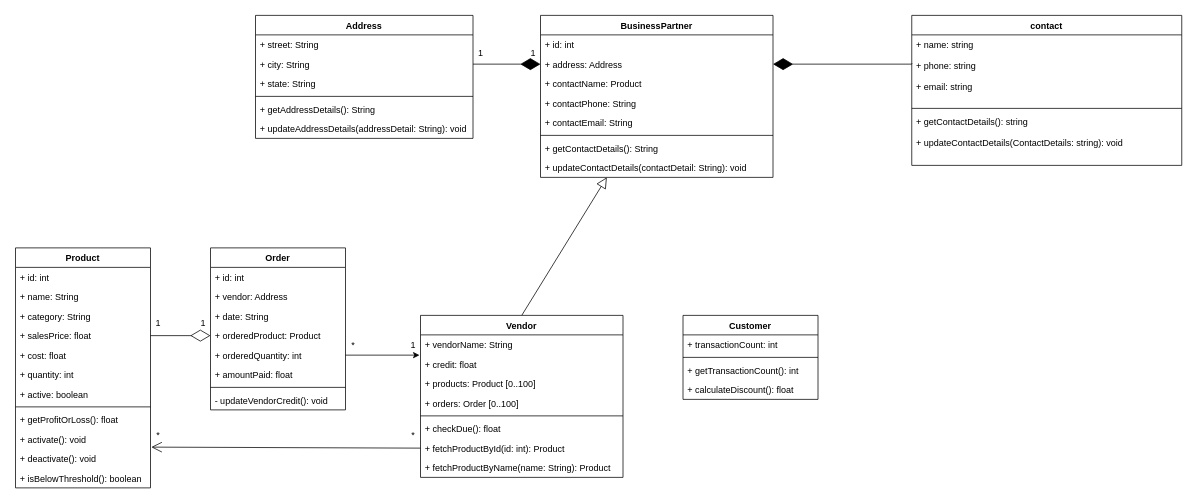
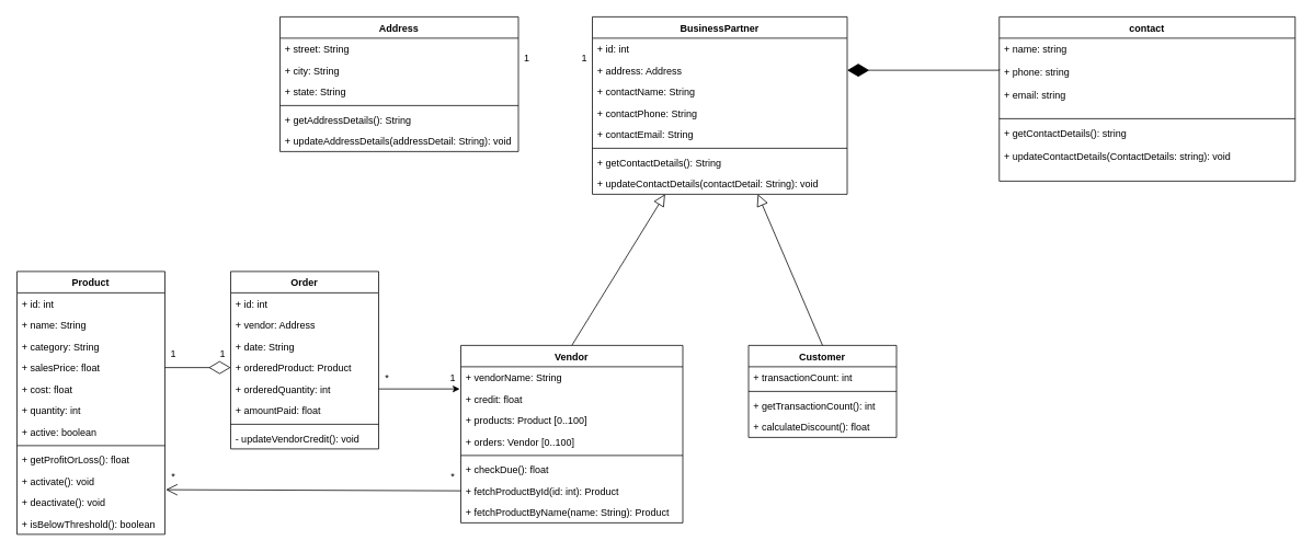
  <mxCell id="0" />
  <mxCell id="1" parent="0" />
  <mxCell id="2" value="Product" style="swimlane;fontStyle=1;align=center;verticalAlign=top;childLayout=stackLayout;horizontal=1;startSize=26;horizontalStack=0;resizeParent=1;resizeParentMax=0;resizeLast=0;collapsible=1;marginBottom=0;" parent="1" vertex="1"><mxGeometry x="20" y="330" width="180" height="320" as="geometry"><mxRectangle x="200" y="120" width="80" height="26" as="alternateBounds" /></mxGeometry></mxCell>
  <mxCell id="3" value="+ id: int" style="text;strokeColor=none;fillColor=none;align=left;verticalAlign=top;spacingLeft=4;spacingRight=4;overflow=hidden;rotatable=0;points=[[0,0.5],[1,0.5]];portConstraint=eastwest;" parent="2" vertex="1"><mxGeometry y="26" width="180" height="26" as="geometry" /></mxCell>
  <mxCell id="4" value="+ name: String" style="text;strokeColor=none;fillColor=none;align=left;verticalAlign=top;spacingLeft=4;spacingRight=4;overflow=hidden;rotatable=0;points=[[0,0.5],[1,0.5]];portConstraint=eastwest;" parent="2" vertex="1"><mxGeometry y="52" width="180" height="26" as="geometry" /></mxCell>
  <mxCell id="5" value="+ category: String" style="text;strokeColor=none;fillColor=none;align=left;verticalAlign=top;spacingLeft=4;spacingRight=4;overflow=hidden;rotatable=0;points=[[0,0.5],[1,0.5]];portConstraint=eastwest;" parent="2" vertex="1"><mxGeometry y="78" width="180" height="26" as="geometry" /></mxCell>
  <mxCell id="6" value="+ salesPrice: float" style="text;strokeColor=none;fillColor=none;align=left;verticalAlign=top;spacingLeft=4;spacingRight=4;overflow=hidden;rotatable=0;points=[[0,0.5],[1,0.5]];portConstraint=eastwest;" parent="2" vertex="1"><mxGeometry y="104" width="180" height="26" as="geometry" /></mxCell>
  <mxCell id="7" value="+ cost: float" style="text;strokeColor=none;fillColor=none;align=left;verticalAlign=top;spacingLeft=4;spacingRight=4;overflow=hidden;rotatable=0;points=[[0,0.5],[1,0.5]];portConstraint=eastwest;" parent="2" vertex="1"><mxGeometry y="130" width="180" height="26" as="geometry" /></mxCell>
  <mxCell id="8" value="+ quantity: int" style="text;strokeColor=none;fillColor=none;align=left;verticalAlign=top;spacingLeft=4;spacingRight=4;overflow=hidden;rotatable=0;points=[[0,0.5],[1,0.5]];portConstraint=eastwest;" parent="2" vertex="1"><mxGeometry y="156" width="180" height="26" as="geometry" /></mxCell>
  <mxCell id="9" value="+ active: boolean" style="text;strokeColor=none;fillColor=none;align=left;verticalAlign=top;spacingLeft=4;spacingRight=4;overflow=hidden;rotatable=0;points=[[0,0.5],[1,0.5]];portConstraint=eastwest;" parent="2" vertex="1"><mxGeometry y="182" width="180" height="26" as="geometry" /></mxCell>
  <mxCell id="10" value="" style="line;strokeWidth=1;fillColor=none;align=left;verticalAlign=middle;spacingTop=-1;spacingLeft=3;spacingRight=3;rotatable=0;labelPosition=right;points=[];portConstraint=eastwest;" parent="2" vertex="1"><mxGeometry y="208" width="180" height="8" as="geometry" /></mxCell>
  <mxCell id="11" value="+ getProfitOrLoss(): float" style="text;strokeColor=none;fillColor=none;align=left;verticalAlign=top;spacingLeft=4;spacingRight=4;overflow=hidden;rotatable=0;points=[[0,0.5],[1,0.5]];portConstraint=eastwest;" parent="2" vertex="1"><mxGeometry y="216" width="180" height="26" as="geometry" /></mxCell>
  <mxCell id="12" value="+ activate(): void" style="text;strokeColor=none;fillColor=none;align=left;verticalAlign=top;spacingLeft=4;spacingRight=4;overflow=hidden;rotatable=0;points=[[0,0.5],[1,0.5]];portConstraint=eastwest;" parent="2" vertex="1"><mxGeometry y="242" width="180" height="26" as="geometry" /></mxCell>
  <mxCell id="13" value="+ deactivate(): void" style="text;strokeColor=none;fillColor=none;align=left;verticalAlign=top;spacingLeft=4;spacingRight=4;overflow=hidden;rotatable=0;points=[[0,0.5],[1,0.5]];portConstraint=eastwest;" parent="2" vertex="1"><mxGeometry y="268" width="180" height="26" as="geometry" /></mxCell>
  <mxCell id="14" value="+ isBelowThreshold(): boolean" style="text;strokeColor=none;fillColor=none;align=left;verticalAlign=top;spacingLeft=4;spacingRight=4;overflow=hidden;rotatable=0;points=[[0,0.5],[1,0.5]];portConstraint=eastwest;" parent="2" vertex="1"><mxGeometry y="294" width="180" height="26" as="geometry" /></mxCell>
  <mxCell id="15" value="" style="endArrow=open;endFill=1;endSize=12;html=1;exitX=0;exitY=0.5;exitDx=0;exitDy=0;entryX=1.006;entryY=-0.09;entryDx=0;entryDy=0;entryPerimeter=0;" parent="1" source="46" target="13" edge="1"><mxGeometry width="160" relative="1" as="geometry"><mxPoint x="270" y="690" as="sourcePoint" /><mxPoint x="182" y="597" as="targetPoint" /></mxGeometry></mxCell>
  <mxCell id="16" value="" style="edgeStyle=elbowEdgeStyle;html=1;endArrow=classic;elbow=vertical;exitX=1;exitY=0.5;exitDx=0;exitDy=0;entryX=-0.005;entryY=0.013;entryDx=0;entryDy=0;entryPerimeter=0;" parent="1" source="63" target="41" edge="1"><mxGeometry width="160" relative="1" as="geometry"><mxPoint x="310" y="750" as="sourcePoint" /><mxPoint x="520" y="459" as="targetPoint" /></mxGeometry></mxCell>
  <mxCell id="17" value="1" style="text;html=1;align=center;verticalAlign=middle;resizable=0;points=[];autosize=1;" parent="1" vertex="1"><mxGeometry x="200" y="420" width="20" height="20" as="geometry" /></mxCell>
  <mxCell id="18" value="1" style="text;html=1;align=center;verticalAlign=middle;resizable=0;points=[];autosize=1;" parent="1" vertex="1"><mxGeometry x="260" y="420" width="20" height="20" as="geometry" /></mxCell>
  <mxCell id="19" value="*" style="text;html=1;align=center;verticalAlign=middle;resizable=0;points=[];autosize=1;" parent="1" vertex="1"><mxGeometry x="200" y="570" width="20" height="20" as="geometry" /></mxCell>
  <mxCell id="20" value="*" style="text;html=1;align=center;verticalAlign=middle;resizable=0;points=[];autosize=1;" parent="1" vertex="1"><mxGeometry x="540" y="570" width="20" height="20" as="geometry" /></mxCell>
  <mxCell id="21" value="*" style="text;html=1;align=center;verticalAlign=middle;resizable=0;points=[];autosize=1;" parent="1" vertex="1"><mxGeometry x="460" y="450" width="20" height="20" as="geometry" /></mxCell>
  <mxCell id="22" value="1" style="text;html=1;align=center;verticalAlign=middle;resizable=0;points=[];autosize=1;" parent="1" vertex="1"><mxGeometry x="540" y="450" width="20" height="20" as="geometry" /></mxCell>
  <mxCell id="23" value="Customer" style="swimlane;fontStyle=1;align=center;verticalAlign=top;childLayout=stackLayout;horizontal=1;startSize=26;horizontalStack=0;resizeParent=1;resizeParentMax=0;resizeLast=0;collapsible=1;marginBottom=0;" parent="1" vertex="1"><mxGeometry x="910" y="420" width="180" height="112" as="geometry"><mxRectangle x="200" y="120" width="80" height="26" as="alternateBounds" /></mxGeometry></mxCell>
  <mxCell id="24" value="+ transactionCount: int" style="text;strokeColor=none;fillColor=none;align=left;verticalAlign=top;spacingLeft=4;spacingRight=4;overflow=hidden;rotatable=0;points=[[0,0.5],[1,0.5]];portConstraint=eastwest;" parent="23" vertex="1"><mxGeometry y="26" width="180" height="26" as="geometry" /></mxCell>
  <mxCell id="25" value="" style="line;strokeWidth=1;fillColor=none;align=left;verticalAlign=middle;spacingTop=-1;spacingLeft=3;spacingRight=3;rotatable=0;labelPosition=right;points=[];portConstraint=eastwest;" parent="23" vertex="1"><mxGeometry y="52" width="180" height="8" as="geometry" /></mxCell>
  <mxCell id="26" value="+ getTransactionCount(): int" style="text;strokeColor=none;fillColor=none;align=left;verticalAlign=top;spacingLeft=4;spacingRight=4;overflow=hidden;rotatable=0;points=[[0,0.5],[1,0.5]];portConstraint=eastwest;" parent="23" vertex="1"><mxGeometry y="60" width="180" height="26" as="geometry" /></mxCell>
  <mxCell id="27" value="+ calculateDiscount(): float" style="text;strokeColor=none;fillColor=none;align=left;verticalAlign=top;spacingLeft=4;spacingRight=4;overflow=hidden;rotatable=0;points=[[0,0.5],[1,0.5]];portConstraint=eastwest;" parent="23" vertex="1"><mxGeometry y="86" width="180" height="26" as="geometry" /></mxCell>
  <mxCell id="28" value="BusinessPartner" style="swimlane;fontStyle=1;align=center;verticalAlign=top;childLayout=stackLayout;horizontal=1;startSize=26;horizontalStack=0;resizeParent=1;resizeParentMax=0;resizeLast=0;collapsible=1;marginBottom=0;" parent="1" vertex="1"><mxGeometry x="720" y="20" width="310" height="216" as="geometry"><mxRectangle x="200" y="120" width="80" height="26" as="alternateBounds" /></mxGeometry></mxCell>
  <mxCell id="29" value="+ id: int" style="text;strokeColor=none;fillColor=none;align=left;verticalAlign=top;spacingLeft=4;spacingRight=4;overflow=hidden;rotatable=0;points=[[0,0.5],[1,0.5]];portConstraint=eastwest;" parent="28" vertex="1"><mxGeometry y="26" width="310" height="26" as="geometry" /></mxCell>
  <mxCell id="30" value="+ address: Address" style="text;strokeColor=none;fillColor=none;align=left;verticalAlign=top;spacingLeft=4;spacingRight=4;overflow=hidden;rotatable=0;points=[[0,0.5],[1,0.5]];portConstraint=eastwest;" parent="28" vertex="1"><mxGeometry y="52" width="310" height="26" as="geometry" /></mxCell>
- <mxCell id="31" value="+ contactName: Product" style="text;strokeColor=none;fillColor=none;align=left;verticalAlign=top;spacingLeft=4;spacingRight=4;overflow=hidden;rotatable=0;points=[[0,0.5],[1,0.5]];portConstraint=eastwest;" parent="28" vertex="1"><mxGeometry y="78" width="310" height="26" as="geometry" /></mxCell>
+ <mxCell id="31" value="+ contactName: String" style="text;strokeColor=none;fillColor=none;align=left;verticalAlign=top;spacingLeft=4;spacingRight=4;overflow=hidden;rotatable=0;points=[[0,0.5],[1,0.5]];portConstraint=eastwest;" parent="28" vertex="1"><mxGeometry y="78" width="310" height="26" as="geometry" /></mxCell>
  <mxCell id="32" value="+ contactPhone: String" style="text;strokeColor=none;fillColor=none;align=left;verticalAlign=top;spacingLeft=4;spacingRight=4;overflow=hidden;rotatable=0;points=[[0,0.5],[1,0.5]];portConstraint=eastwest;" parent="28" vertex="1"><mxGeometry y="104" width="310" height="26" as="geometry" /></mxCell>
  <mxCell id="33" value="+ contactEmail: String" style="text;strokeColor=none;fillColor=none;align=left;verticalAlign=top;spacingLeft=4;spacingRight=4;overflow=hidden;rotatable=0;points=[[0,0.5],[1,0.5]];portConstraint=eastwest;" parent="28" vertex="1"><mxGeometry y="130" width="310" height="26" as="geometry" /></mxCell>
  <mxCell id="34" value="" style="line;strokeWidth=1;fillColor=none;align=left;verticalAlign=middle;spacingTop=-1;spacingLeft=3;spacingRight=3;rotatable=0;labelPosition=right;points=[];portConstraint=eastwest;" parent="28" vertex="1"><mxGeometry y="156" width="310" height="8" as="geometry" /></mxCell>
  <mxCell id="35" value="+ getContactDetails(): String" style="text;strokeColor=none;fillColor=none;align=left;verticalAlign=top;spacingLeft=4;spacingRight=4;overflow=hidden;rotatable=0;points=[[0,0.5],[1,0.5]];portConstraint=eastwest;" parent="28" vertex="1"><mxGeometry y="164" width="310" height="26" as="geometry" /></mxCell>
  <mxCell id="36" value="+ updateContactDetails(contactDetail: String): void" style="text;strokeColor=none;fillColor=none;align=left;verticalAlign=top;spacingLeft=4;spacingRight=4;overflow=hidden;rotatable=0;points=[[0,0.5],[1,0.5]];portConstraint=eastwest;" parent="28" vertex="1"><mxGeometry y="190" width="310" height="26" as="geometry" /></mxCell>
  <mxCell id="37" value="" style="edgeStyle=none;html=1;endSize=12;endArrow=block;endFill=0;exitX=0.5;exitY=0;exitDx=0;exitDy=0;" parent="1" source="39" target="28" edge="1"><mxGeometry width="160" relative="1" as="geometry"><mxPoint x="510" y="260" as="sourcePoint" /><mxPoint x="670" y="260" as="targetPoint" /></mxGeometry></mxCell>
+ <mxCell id="38" value="" style="edgeStyle=none;html=1;endSize=12;endArrow=block;endFill=0;exitX=0.5;exitY=0;exitDx=0;exitDy=0;" parent="1" source="23" target="28" edge="1"><mxGeometry width="160" relative="1" as="geometry"><mxPoint x="685" y="430" as="sourcePoint" /><mxPoint x="857.043" y="350" as="targetPoint" /></mxGeometry></mxCell>
  <mxCell id="39" value="Vendor" style="swimlane;fontStyle=1;align=center;verticalAlign=top;childLayout=stackLayout;horizontal=1;startSize=26;horizontalStack=0;resizeParent=1;resizeParentMax=0;resizeLast=0;collapsible=1;marginBottom=0;" parent="1" vertex="1"><mxGeometry x="560" y="420" width="270" height="216" as="geometry"><mxRectangle x="200" y="120" width="80" height="26" as="alternateBounds" /></mxGeometry></mxCell>
  <mxCell id="40" value="+ vendorName: String" style="text;strokeColor=none;fillColor=none;align=left;verticalAlign=top;spacingLeft=4;spacingRight=4;overflow=hidden;rotatable=0;points=[[0,0.5],[1,0.5]];portConstraint=eastwest;" parent="39" vertex="1"><mxGeometry y="26" width="270" height="26" as="geometry" /></mxCell>
  <mxCell id="41" value="+ credit: float" style="text;strokeColor=none;fillColor=none;align=left;verticalAlign=top;spacingLeft=4;spacingRight=4;overflow=hidden;rotatable=0;points=[[0,0.5],[1,0.5]];portConstraint=eastwest;" parent="39" vertex="1"><mxGeometry y="52" width="270" height="26" as="geometry" /></mxCell>
  <mxCell id="42" value="+ products: Product [0..100]" style="text;strokeColor=none;fillColor=none;align=left;verticalAlign=top;spacingLeft=4;spacingRight=4;overflow=hidden;rotatable=0;points=[[0,0.5],[1,0.5]];portConstraint=eastwest;" parent="39" vertex="1"><mxGeometry y="78" width="270" height="26" as="geometry" /></mxCell>
- <mxCell id="43" value="+ orders: Order [0..100]" style="text;strokeColor=none;fillColor=none;align=left;verticalAlign=top;spacingLeft=4;spacingRight=4;overflow=hidden;rotatable=0;points=[[0,0.5],[1,0.5]];portConstraint=eastwest;" parent="39" vertex="1"><mxGeometry y="104" width="270" height="26" as="geometry" /></mxCell>
+ <mxCell id="43" value="+ orders: Vendor [0..100]" style="text;strokeColor=none;fillColor=none;align=left;verticalAlign=top;spacingLeft=4;spacingRight=4;overflow=hidden;rotatable=0;points=[[0,0.5],[1,0.5]];portConstraint=eastwest;" parent="39" vertex="1"><mxGeometry y="104" width="270" height="26" as="geometry" /></mxCell>
  <mxCell id="44" value="" style="line;strokeWidth=1;fillColor=none;align=left;verticalAlign=middle;spacingTop=-1;spacingLeft=3;spacingRight=3;rotatable=0;labelPosition=right;points=[];portConstraint=eastwest;" parent="39" vertex="1"><mxGeometry y="130" width="270" height="8" as="geometry" /></mxCell>
  <mxCell id="45" value="+ checkDue(): float" style="text;strokeColor=none;fillColor=none;align=left;verticalAlign=top;spacingLeft=4;spacingRight=4;overflow=hidden;rotatable=0;points=[[0,0.5],[1,0.5]];portConstraint=eastwest;" parent="39" vertex="1"><mxGeometry y="138" width="270" height="26" as="geometry" /></mxCell>
  <mxCell id="46" value="+ fetchProductById(id: int): Product" style="text;strokeColor=none;fillColor=none;align=left;verticalAlign=top;spacingLeft=4;spacingRight=4;overflow=hidden;rotatable=0;points=[[0,0.5],[1,0.5]];portConstraint=eastwest;" parent="39" vertex="1"><mxGeometry y="164" width="270" height="26" as="geometry" /></mxCell>
  <mxCell id="47" value="+ fetchProductByName(name: String): Product" style="text;strokeColor=none;fillColor=none;align=left;verticalAlign=top;spacingLeft=4;spacingRight=4;overflow=hidden;rotatable=0;points=[[0,0.5],[1,0.5]];portConstraint=eastwest;" parent="39" vertex="1"><mxGeometry y="190" width="270" height="26" as="geometry" /></mxCell>
  <mxCell id="48" value="Address" style="swimlane;fontStyle=1;align=center;verticalAlign=top;childLayout=stackLayout;horizontal=1;startSize=26;horizontalStack=0;resizeParent=1;resizeParentMax=0;resizeLast=0;collapsible=1;marginBottom=0;" parent="1" vertex="1"><mxGeometry x="340" y="20" width="290" height="164" as="geometry"><mxRectangle x="200" y="120" width="80" height="26" as="alternateBounds" /></mxGeometry></mxCell>
  <mxCell id="49" value="+ street: String" style="text;strokeColor=none;fillColor=none;align=left;verticalAlign=top;spacingLeft=4;spacingRight=4;overflow=hidden;rotatable=0;points=[[0,0.5],[1,0.5]];portConstraint=eastwest;" parent="48" vertex="1"><mxGeometry y="26" width="290" height="26" as="geometry" /></mxCell>
  <mxCell id="50" value="+ city: String" style="text;strokeColor=none;fillColor=none;align=left;verticalAlign=top;spacingLeft=4;spacingRight=4;overflow=hidden;rotatable=0;points=[[0,0.5],[1,0.5]];portConstraint=eastwest;" parent="48" vertex="1"><mxGeometry y="52" width="290" height="26" as="geometry" /></mxCell>
  <mxCell id="51" value="+ state: String" style="text;strokeColor=none;fillColor=none;align=left;verticalAlign=top;spacingLeft=4;spacingRight=4;overflow=hidden;rotatable=0;points=[[0,0.5],[1,0.5]];portConstraint=eastwest;" parent="48" vertex="1"><mxGeometry y="78" width="290" height="26" as="geometry" /></mxCell>
  <mxCell id="52" value="" style="line;strokeWidth=1;fillColor=none;align=left;verticalAlign=middle;spacingTop=-1;spacingLeft=3;spacingRight=3;rotatable=0;labelPosition=right;points=[];portConstraint=eastwest;" parent="48" vertex="1"><mxGeometry y="104" width="290" height="8" as="geometry" /></mxCell>
  <mxCell id="53" value="+ getAddressDetails(): String" style="text;strokeColor=none;fillColor=none;align=left;verticalAlign=top;spacingLeft=4;spacingRight=4;overflow=hidden;rotatable=0;points=[[0,0.5],[1,0.5]];portConstraint=eastwest;" parent="48" vertex="1"><mxGeometry y="112" width="290" height="26" as="geometry" /></mxCell>
  <mxCell id="54" value="+ updateAddressDetails(addressDetail: String): void" style="text;strokeColor=none;fillColor=none;align=left;verticalAlign=top;spacingLeft=4;spacingRight=4;overflow=hidden;rotatable=0;points=[[0,0.5],[1,0.5]];portConstraint=eastwest;" parent="48" vertex="1"><mxGeometry y="138" width="290" height="26" as="geometry" /></mxCell>
- <mxCell id="55" value="" style="endArrow=diamondThin;endFill=1;endSize=24;html=1;exitX=1;exitY=0.5;exitDx=0;exitDy=0;entryX=0;entryY=0.5;entryDx=0;entryDy=0;" parent="1" source="50" target="30" edge="1"><mxGeometry width="160" relative="1" as="geometry"><mxPoint x="470" y="250" as="sourcePoint" /><mxPoint x="630" y="250" as="targetPoint" /></mxGeometry></mxCell>
  <mxCell id="56" value="1" style="text;html=1;align=center;verticalAlign=middle;resizable=0;points=[];autosize=1;" parent="1" vertex="1"><mxGeometry x="630" y="60" width="20" height="20" as="geometry" /></mxCell>
  <mxCell id="57" value="1" style="text;html=1;align=center;verticalAlign=middle;resizable=0;points=[];autosize=1;" parent="1" vertex="1"><mxGeometry x="700" y="60" width="20" height="20" as="geometry" /></mxCell>
  <mxCell id="58" value="Order" style="swimlane;fontStyle=1;align=center;verticalAlign=top;childLayout=stackLayout;horizontal=1;startSize=26;horizontalStack=0;resizeParent=1;resizeParentMax=0;resizeLast=0;collapsible=1;marginBottom=0;" parent="1" vertex="1"><mxGeometry x="280" y="330" width="180" height="216" as="geometry"><mxRectangle x="200" y="120" width="80" height="26" as="alternateBounds" /></mxGeometry></mxCell>
  <mxCell id="59" value="+ id: int" style="text;strokeColor=none;fillColor=none;align=left;verticalAlign=top;spacingLeft=4;spacingRight=4;overflow=hidden;rotatable=0;points=[[0,0.5],[1,0.5]];portConstraint=eastwest;" parent="58" vertex="1"><mxGeometry y="26" width="180" height="26" as="geometry" /></mxCell>
  <mxCell id="60" value="+ vendor: Address" style="text;strokeColor=none;fillColor=none;align=left;verticalAlign=top;spacingLeft=4;spacingRight=4;overflow=hidden;rotatable=0;points=[[0,0.5],[1,0.5]];portConstraint=eastwest;" parent="58" vertex="1"><mxGeometry y="52" width="180" height="26" as="geometry" /></mxCell>
  <mxCell id="61" value="+ date: String" style="text;strokeColor=none;fillColor=none;align=left;verticalAlign=top;spacingLeft=4;spacingRight=4;overflow=hidden;rotatable=0;points=[[0,0.5],[1,0.5]];portConstraint=eastwest;" parent="58" vertex="1"><mxGeometry y="78" width="180" height="26" as="geometry" /></mxCell>
  <mxCell id="62" value="+ orderedProduct: Product" style="text;strokeColor=none;fillColor=none;align=left;verticalAlign=top;spacingLeft=4;spacingRight=4;overflow=hidden;rotatable=0;points=[[0,0.5],[1,0.5]];portConstraint=eastwest;" parent="58" vertex="1"><mxGeometry y="104" width="180" height="26" as="geometry" /></mxCell>
  <mxCell id="63" value="+ orderedQuantity: int" style="text;strokeColor=none;fillColor=none;align=left;verticalAlign=top;spacingLeft=4;spacingRight=4;overflow=hidden;rotatable=0;points=[[0,0.5],[1,0.5]];portConstraint=eastwest;" parent="58" vertex="1"><mxGeometry y="130" width="180" height="26" as="geometry" /></mxCell>
  <mxCell id="64" value="+ amountPaid: float" style="text;strokeColor=none;fillColor=none;align=left;verticalAlign=top;spacingLeft=4;spacingRight=4;overflow=hidden;rotatable=0;points=[[0,0.5],[1,0.5]];portConstraint=eastwest;" parent="58" vertex="1"><mxGeometry y="156" width="180" height="26" as="geometry" /></mxCell>
  <mxCell id="65" value="" style="line;strokeWidth=1;fillColor=none;align=left;verticalAlign=middle;spacingTop=-1;spacingLeft=3;spacingRight=3;rotatable=0;labelPosition=right;points=[];portConstraint=eastwest;" parent="58" vertex="1"><mxGeometry y="182" width="180" height="8" as="geometry" /></mxCell>
  <mxCell id="66" value="- updateVendorCredit(): void" style="text;strokeColor=none;fillColor=none;align=left;verticalAlign=top;spacingLeft=4;spacingRight=4;overflow=hidden;rotatable=0;points=[[0,0.5],[1,0.5]];portConstraint=eastwest;" parent="58" vertex="1"><mxGeometry y="190" width="180" height="26" as="geometry" /></mxCell>
  <mxCell id="67" value="" style="endArrow=diamondThin;endFill=0;endSize=24;html=1;exitX=1;exitY=0.5;exitDx=0;exitDy=0;entryX=0;entryY=0.5;entryDx=0;entryDy=0;" parent="1" source="6" target="62" edge="1"><mxGeometry width="160" relative="1" as="geometry"><mxPoint x="300" y="630" as="sourcePoint" /><mxPoint x="460" y="630" as="targetPoint" /></mxGeometry></mxCell>
  <mxCell id="68" value="" style="endArrow=diamondThin;endFill=1;endSize=24;html=1;rounded=0;exitX=0.001;exitY=0.404;exitDx=0;exitDy=0;entryX=1;entryY=0.5;entryDx=0;entryDy=0;exitPerimeter=0;" parent="1" source="70" target="30" edge="1"><mxGeometry width="160" relative="1" as="geometry"><mxPoint x="1205" y="85" as="sourcePoint" /><mxPoint x="1435" y="200" as="targetPoint" /><Array as="points"><mxPoint x="1215" y="85" /></Array></mxGeometry></mxCell>
  <mxCell id="69" value="contact" style="swimlane;fontStyle=1;align=center;verticalAlign=top;childLayout=stackLayout;horizontal=1;startSize=26;horizontalStack=0;resizeParent=1;resizeParentMax=0;resizeLast=0;collapsible=1;marginBottom=0;" parent="1" vertex="1"><mxGeometry x="1215" y="20" width="360" height="200" as="geometry" /></mxCell>
  <mxCell id="70" value="+ name: string&#10;&#10;+ phone: string&#10;&#10;+ email: string" style="text;strokeColor=none;fillColor=none;align=left;verticalAlign=top;spacingLeft=4;spacingRight=4;overflow=hidden;rotatable=0;points=[[0,0.5],[1,0.5]];portConstraint=eastwest;" parent="69" vertex="1"><mxGeometry y="26" width="360" height="94" as="geometry" /></mxCell>
  <mxCell id="71" value="" style="line;strokeWidth=1;fillColor=none;align=left;verticalAlign=middle;spacingTop=-1;spacingLeft=3;spacingRight=3;rotatable=0;labelPosition=right;points=[];portConstraint=eastwest;" parent="69" vertex="1"><mxGeometry y="120" width="360" height="8" as="geometry" /></mxCell>
  <mxCell id="72" value="+ getContactDetails(): string&#10;&#10;+ updateContactDetails(ContactDetails: string): void" style="text;strokeColor=none;fillColor=none;align=left;verticalAlign=top;spacingLeft=4;spacingRight=4;overflow=hidden;rotatable=0;points=[[0,0.5],[1,0.5]];portConstraint=eastwest;" parent="69" vertex="1"><mxGeometry y="128" width="360" height="72" as="geometry" /></mxCell>
